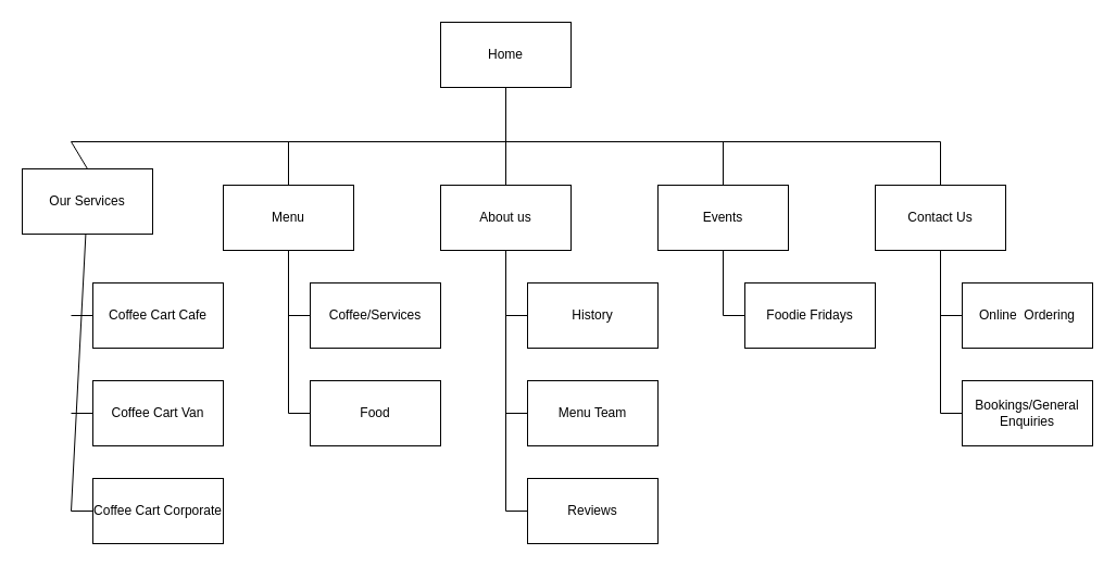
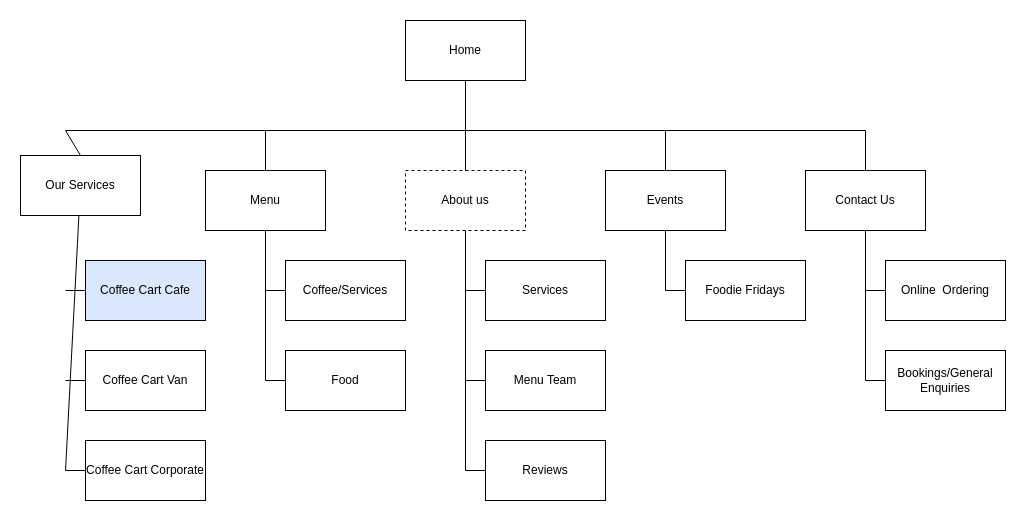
  <mxCell id="0" />
  <mxCell id="1" parent="0" />
  <mxCell id="2" value="Home" style="rounded=0;whiteSpace=wrap;html=1;" vertex="1" parent="1"><mxGeometry x="405" y="20" width="120" height="60" as="geometry" /></mxCell>
  <mxCell id="3" value="&lt;div&gt;Our Services&lt;/div&gt;" style="rounded=0;whiteSpace=wrap;html=1;" vertex="1" parent="1"><mxGeometry x="20" y="155" width="120" height="60" as="geometry" /></mxCell>
  <mxCell id="4" value="" style="endArrow=none;html=1;" edge="1" parent="1"><mxGeometry width="50" height="50" relative="1" as="geometry"><mxPoint x="465" y="130" as="sourcePoint" /><mxPoint x="465" y="80" as="targetPoint" /></mxGeometry></mxCell>
  <mxCell id="5" value="" style="endArrow=none;html=1;" edge="1" parent="1"><mxGeometry width="50" height="50" relative="1" as="geometry"><mxPoint x="65" y="130" as="sourcePoint" /><mxPoint x="865" y="130" as="targetPoint" /></mxGeometry></mxCell>
  <mxCell id="6" value="" style="endArrow=none;html=1;exitX=0.5;exitY=0;exitDx=0;exitDy=0;" edge="1" parent="1" source="3"><mxGeometry width="50" height="50" relative="1" as="geometry"><mxPoint x="15" y="120" as="sourcePoint" /><mxPoint x="65" y="130" as="targetPoint" /></mxGeometry></mxCell>
  <mxCell id="7" value="" style="endArrow=none;html=1;" edge="1" parent="1" source="3"><mxGeometry width="50" height="50" relative="1" as="geometry"><mxPoint x="65" y="280" as="sourcePoint" /><mxPoint x="65" y="470" as="targetPoint" /></mxGeometry></mxCell>
- <mxCell id="8" value="Coffee Cart Cafe" style="rounded=0;whiteSpace=wrap;html=1;" vertex="1" parent="1"><mxGeometry x="85" y="260" width="120" height="60" as="geometry" /></mxCell>
+ <mxCell id="8" value="Coffee Cart Cafe" style="rounded=0;whiteSpace=wrap;html=1;fillColor=#dae8fc;" vertex="1" parent="1"><mxGeometry x="85" y="260" width="120" height="60" as="geometry" /></mxCell>
  <mxCell id="9" value="Coffee Cart Van" style="rounded=0;whiteSpace=wrap;html=1;" vertex="1" parent="1"><mxGeometry x="85" y="350" width="120" height="60" as="geometry" /></mxCell>
  <mxCell id="10" value="Coffee Cart Corporate" style="rounded=0;whiteSpace=wrap;html=1;" vertex="1" parent="1"><mxGeometry x="85" y="440" width="120" height="60" as="geometry" /></mxCell>
  <mxCell id="11" value="" style="endArrow=none;html=1;" edge="1" parent="1"><mxGeometry width="50" height="50" relative="1" as="geometry"><mxPoint x="65" y="470" as="sourcePoint" /><mxPoint x="85" y="470" as="targetPoint" /></mxGeometry></mxCell>
  <mxCell id="12" value="" style="endArrow=none;html=1;" edge="1" parent="1"><mxGeometry width="50" height="50" relative="1" as="geometry"><mxPoint x="65" y="380" as="sourcePoint" /><mxPoint x="85" y="380" as="targetPoint" /></mxGeometry></mxCell>
  <mxCell id="13" value="" style="endArrow=none;html=1;" edge="1" parent="1"><mxGeometry width="50" height="50" relative="1" as="geometry"><mxPoint x="65" y="290" as="sourcePoint" /><mxPoint x="85" y="290" as="targetPoint" /></mxGeometry></mxCell>
  <mxCell id="14" value="Menu" style="rounded=0;whiteSpace=wrap;html=1;" vertex="1" parent="1"><mxGeometry x="205" y="170" width="120" height="60" as="geometry" /></mxCell>
  <mxCell id="15" value="" style="endArrow=none;html=1;exitX=0.5;exitY=1;exitDx=0;exitDy=0;" edge="1" parent="1" source="14"><mxGeometry width="50" height="50" relative="1" as="geometry"><mxPoint x="75" y="240" as="sourcePoint" /><mxPoint x="265" y="380" as="targetPoint" /></mxGeometry></mxCell>
  <mxCell id="16" value="" style="endArrow=none;html=1;entryX=0;entryY=0.5;entryDx=0;entryDy=0;" edge="1" parent="1" target="17"><mxGeometry width="50" height="50" relative="1" as="geometry"><mxPoint x="265" y="290" as="sourcePoint" /><mxPoint x="305" y="560" as="targetPoint" /></mxGeometry></mxCell>
  <mxCell id="17" value="Coffee/Services" style="rounded=0;whiteSpace=wrap;html=1;" vertex="1" parent="1"><mxGeometry x="285" y="260" width="120" height="60" as="geometry" /></mxCell>
  <mxCell id="18" value="" style="endArrow=none;html=1;" edge="1" parent="1"><mxGeometry width="50" height="50" relative="1" as="geometry"><mxPoint x="285" y="380" as="sourcePoint" /><mxPoint x="305" y="380" as="targetPoint" /></mxGeometry></mxCell>
  <mxCell id="19" value="Food" style="rounded=0;whiteSpace=wrap;html=1;" vertex="1" parent="1"><mxGeometry x="285" y="350" width="120" height="60" as="geometry" /></mxCell>
  <mxCell id="20" value="" style="endArrow=none;html=1;exitX=0.5;exitY=0;exitDx=0;exitDy=0;" edge="1" parent="1" source="14"><mxGeometry width="50" height="50" relative="1" as="geometry"><mxPoint x="265" y="90" as="sourcePoint" /><mxPoint x="265" y="130" as="targetPoint" /></mxGeometry></mxCell>
- <mxCell id="21" value="About us" style="rounded=0;whiteSpace=wrap;html=1;" vertex="1" parent="1"><mxGeometry x="405" y="170" width="120" height="60" as="geometry" /></mxCell>
+ <mxCell id="21" value="About us" style="rounded=0;whiteSpace=wrap;html=1;dashed=1;" vertex="1" parent="1"><mxGeometry x="405" y="170" width="120" height="60" as="geometry" /></mxCell>
  <mxCell id="22" value="" style="endArrow=none;html=1;entryX=0;entryY=0.5;entryDx=0;entryDy=0;" edge="1" parent="1" target="19"><mxGeometry width="50" height="50" relative="1" as="geometry"><mxPoint x="265" y="380" as="sourcePoint" /><mxPoint x="325" y="530" as="targetPoint" /></mxGeometry></mxCell>
  <mxCell id="23" value="" style="endArrow=none;html=1;exitX=0.5;exitY=0;exitDx=0;exitDy=0;" edge="1" parent="1" source="21"><mxGeometry width="50" height="50" relative="1" as="geometry"><mxPoint x="274.571" y="179.571" as="sourcePoint" /><mxPoint x="465" y="130" as="targetPoint" /></mxGeometry></mxCell>
  <mxCell id="24" value="" style="endArrow=none;html=1;exitX=0.5;exitY=1;exitDx=0;exitDy=0;" edge="1" parent="1" source="21"><mxGeometry width="50" height="50" relative="1" as="geometry"><mxPoint x="274.571" y="239.571" as="sourcePoint" /><mxPoint x="465" y="470" as="targetPoint" /></mxGeometry></mxCell>
- <mxCell id="25" value="History" style="rounded=0;whiteSpace=wrap;html=1;" vertex="1" parent="1"><mxGeometry x="485" y="260" width="120" height="60" as="geometry" /></mxCell>
+ <mxCell id="25" value="Services" style="rounded=0;whiteSpace=wrap;html=1;" vertex="1" parent="1"><mxGeometry x="485" y="260" width="120" height="60" as="geometry" /></mxCell>
  <mxCell id="26" value="Menu Team" style="rounded=0;whiteSpace=wrap;html=1;" vertex="1" parent="1"><mxGeometry x="485" y="350" width="120" height="60" as="geometry" /></mxCell>
  <mxCell id="27" value="" style="endArrow=none;html=1;entryX=0;entryY=0.5;entryDx=0;entryDy=0;" edge="1" parent="1" target="25"><mxGeometry width="50" height="50" relative="1" as="geometry"><mxPoint x="465" y="290" as="sourcePoint" /><mxPoint x="415" y="570" as="targetPoint" /></mxGeometry></mxCell>
  <mxCell id="28" value="" style="endArrow=none;html=1;entryX=0;entryY=0.5;entryDx=0;entryDy=0;" edge="1" parent="1" target="26"><mxGeometry width="50" height="50" relative="1" as="geometry"><mxPoint x="465" y="380" as="sourcePoint" /><mxPoint x="435" y="560" as="targetPoint" /></mxGeometry></mxCell>
  <mxCell id="29" value="Events" style="rounded=0;whiteSpace=wrap;html=1;" vertex="1" parent="1"><mxGeometry x="605" y="170" width="120" height="60" as="geometry" /></mxCell>
  <mxCell id="30" value="" style="endArrow=none;html=1;entryX=0.5;entryY=1;entryDx=0;entryDy=0;" edge="1" parent="1" target="29"><mxGeometry width="50" height="50" relative="1" as="geometry"><mxPoint x="665" y="290" as="sourcePoint" /><mxPoint x="725" y="340" as="targetPoint" /></mxGeometry></mxCell>
  <mxCell id="31" value="Foodie Fridays" style="rounded=0;whiteSpace=wrap;html=1;" vertex="1" parent="1"><mxGeometry x="685" y="260" width="120" height="60" as="geometry" /></mxCell>
  <mxCell id="32" value="Contact Us" style="rounded=0;whiteSpace=wrap;html=1;" vertex="1" parent="1"><mxGeometry x="805" y="170" width="120" height="60" as="geometry" /></mxCell>
  <mxCell id="33" value="" style="endArrow=none;html=1;entryX=0.5;entryY=1;entryDx=0;entryDy=0;" edge="1" parent="1" target="32"><mxGeometry width="50" height="50" relative="1" as="geometry"><mxPoint x="865" y="380" as="sourcePoint" /><mxPoint x="55" y="520" as="targetPoint" /></mxGeometry></mxCell>
  <mxCell id="34" value="" style="endArrow=none;html=1;entryX=0;entryY=0.5;entryDx=0;entryDy=0;" edge="1" parent="1" target="31"><mxGeometry width="50" height="50" relative="1" as="geometry"><mxPoint x="665" y="290" as="sourcePoint" /><mxPoint x="625" y="490" as="targetPoint" /></mxGeometry></mxCell>
  <mxCell id="35" value="" style="endArrow=none;html=1;exitX=0.5;exitY=0;exitDx=0;exitDy=0;" edge="1" parent="1" source="32"><mxGeometry width="50" height="50" relative="1" as="geometry"><mxPoint x="1005" y="270" as="sourcePoint" /><mxPoint x="865" y="130" as="targetPoint" /></mxGeometry></mxCell>
  <mxCell id="36" value="" style="endArrow=none;html=1;exitX=0.5;exitY=0;exitDx=0;exitDy=0;" edge="1" parent="1" source="29"><mxGeometry width="50" height="50" relative="1" as="geometry"><mxPoint x="725" y="510" as="sourcePoint" /><mxPoint x="665" y="130" as="targetPoint" /></mxGeometry></mxCell>
  <mxCell id="37" value="Online&amp;nbsp; Ordering" style="rounded=0;whiteSpace=wrap;html=1;" vertex="1" parent="1"><mxGeometry x="885" y="260" width="120" height="60" as="geometry" /></mxCell>
  <mxCell id="38" value="" style="endArrow=none;html=1;entryX=0;entryY=0.5;entryDx=0;entryDy=0;" edge="1" parent="1" target="37"><mxGeometry width="50" height="50" relative="1" as="geometry"><mxPoint x="865" y="290" as="sourcePoint" /><mxPoint x="1005" y="450" as="targetPoint" /></mxGeometry></mxCell>
  <mxCell id="39" value="Bookings/General Enquiries" style="rounded=0;whiteSpace=wrap;html=1;" vertex="1" parent="1"><mxGeometry x="885" y="350" width="120" height="60" as="geometry" /></mxCell>
  <mxCell id="40" value="" style="endArrow=none;html=1;entryX=0;entryY=0.5;entryDx=0;entryDy=0;" edge="1" parent="1" target="39"><mxGeometry width="50" height="50" relative="1" as="geometry"><mxPoint x="865" y="380" as="sourcePoint" /><mxPoint x="1025" y="520" as="targetPoint" /></mxGeometry></mxCell>
  <mxCell id="41" value="Reviews" style="rounded=0;whiteSpace=wrap;html=1;" vertex="1" parent="1"><mxGeometry x="485" y="440" width="120" height="60" as="geometry" /></mxCell>
  <mxCell id="42" value="" style="endArrow=none;html=1;entryX=0;entryY=0.5;entryDx=0;entryDy=0;" edge="1" parent="1" target="41"><mxGeometry width="50" height="50" relative="1" as="geometry"><mxPoint x="465" y="470" as="sourcePoint" /><mxPoint x="455" y="540" as="targetPoint" /></mxGeometry></mxCell>
